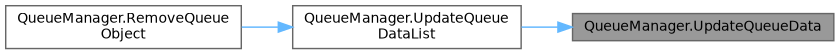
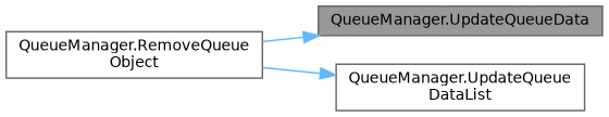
  digraph {
    rankdir=RL
    node [color=grey40 fillcolor=white fontname=Helvetica fontsize=10 shape=box style=filled]
    edge [color=steelblue1 dir=back fontname=Helvetica fontsize=10 labelfontname=Helvetica labelfontsize=10 style=solid]
    n1 [color=gray40 fillcolor=grey60 fontcolor=black height=0.2 label="QueueManager.UpdateQueueData" width=0.4]
    n2 [height=0.2 label="QueueManager.UpdateQueue\lDataList" width=0.4]
    n3 [height=0.2 label="QueueManager.RemoveQueue\lObject" width=0.4]
-   n1 -> n2
+   n1 -> n3
    n2 -> n3
  }
